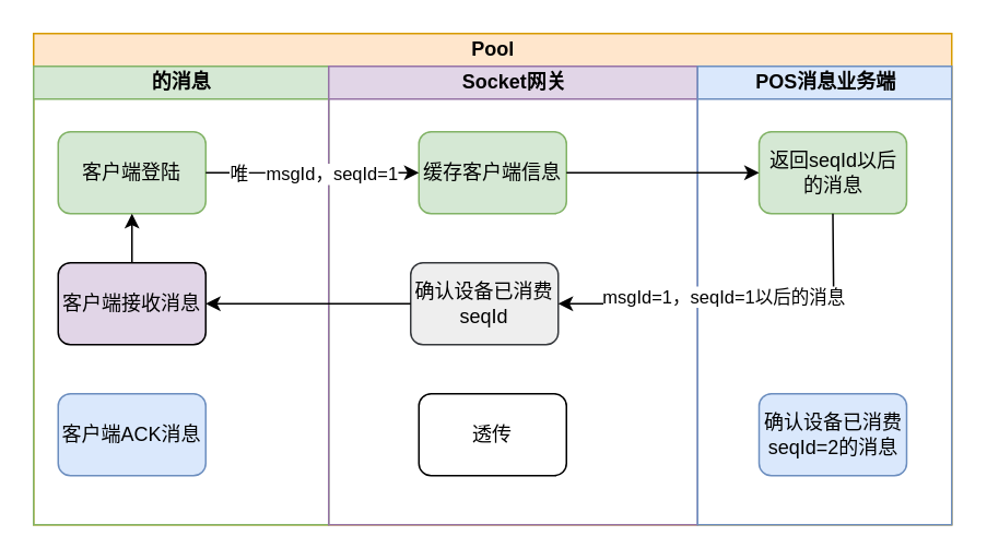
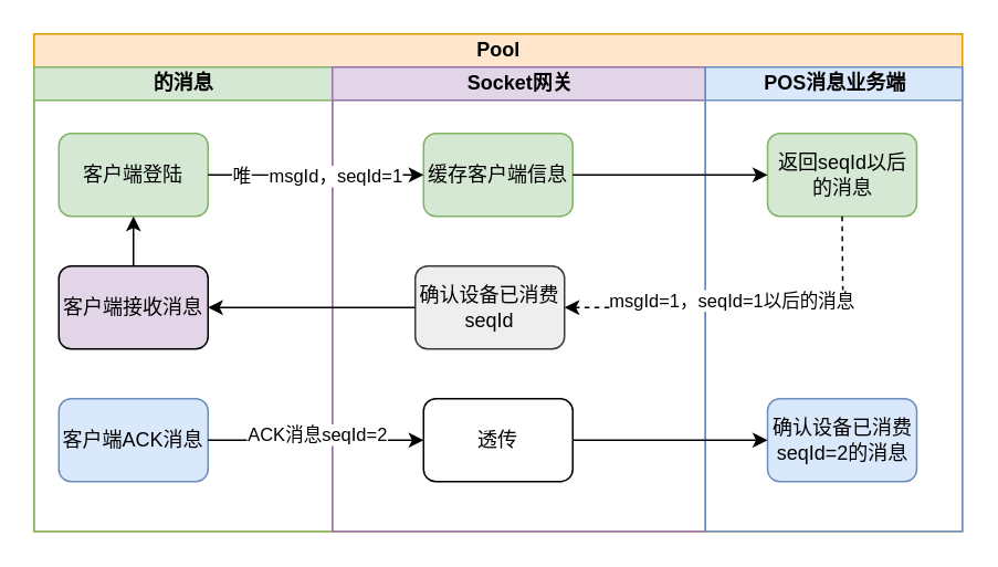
  <mxCell id="0" />
  <mxCell id="1" parent="0" />
  <mxCell id="2" value="Pool" style="swimlane;html=1;childLayout=stackLayout;resizeParent=1;resizeParentMax=0;startSize=20;fillColor=#ffe6cc;strokeColor=#d79b00;" vertex="1" parent="1"><mxGeometry x="20" y="20" width="560" height="300" as="geometry" /></mxCell>
  <mxCell id="3" value="的消息" style="swimlane;html=1;startSize=20;fillColor=#d5e8d4;strokeColor=#82b366;" vertex="1" parent="2"><mxGeometry y="20" width="180" height="280" as="geometry" /></mxCell>
  <mxCell id="4" value="客户端登陆" style="rounded=1;whiteSpace=wrap;html=1;fillColor=#d5e8d4;strokeColor=#82b366;" vertex="1" parent="3"><mxGeometry x="15" y="40" width="90" height="50" as="geometry" /></mxCell>
  <mxCell id="5" style="edgeStyle=orthogonalEdgeStyle;rounded=0;orthogonalLoop=1;jettySize=auto;html=1;" edge="1" parent="3" source="6" target="4"><mxGeometry relative="1" as="geometry" /></mxCell>
  <mxCell id="6" value="客户端接收消息" style="rounded=1;whiteSpace=wrap;html=1;fillColor=#e1d5e7;" vertex="1" parent="3"><mxGeometry x="15" y="120" width="90" height="50" as="geometry" /></mxCell>
  <mxCell id="7" value="客户端ACK消息" style="rounded=1;whiteSpace=wrap;html=1;fillColor=#dae8fc;strokeColor=#6c8ebf;" vertex="1" parent="3"><mxGeometry x="15" y="200" width="90" height="50" as="geometry" /></mxCell>
  <mxCell id="8" value="Socket网关" style="swimlane;html=1;startSize=20;fillColor=#e1d5e7;strokeColor=#9673a6;" vertex="1" parent="2"><mxGeometry x="180" y="20" width="225" height="280" as="geometry" /></mxCell>
  <mxCell id="9" value="缓存客户端信息" style="rounded=1;whiteSpace=wrap;html=1;fillColor=#d5e8d4;strokeColor=#82b366;" vertex="1" parent="8"><mxGeometry x="55" y="40" width="90" height="50" as="geometry" /></mxCell>
  <mxCell id="10" value="确认设备已消费seqId" style="rounded=1;whiteSpace=wrap;html=1;fillColor=#eeeeee;strokeColor=#36393d;" vertex="1" parent="8"><mxGeometry x="50" y="120" width="90" height="50" as="geometry" /></mxCell>
  <mxCell id="11" value="透传" style="rounded=1;whiteSpace=wrap;html=1;" vertex="1" parent="8"><mxGeometry x="55" y="200" width="90" height="50" as="geometry" /></mxCell>
  <mxCell id="12" value="POS消息业务端" style="swimlane;html=1;startSize=20;fillColor=#dae8fc;strokeColor=#6c8ebf;" vertex="1" parent="2"><mxGeometry x="405" y="20" width="155" height="280" as="geometry"><mxRectangle x="240" y="20" width="30" height="460" as="alternateBounds" /></mxGeometry></mxCell>
  <mxCell id="13" value="返回seqId以后的消息" style="rounded=1;whiteSpace=wrap;html=1;fillColor=#d5e8d4;strokeColor=#82b366;" vertex="1" parent="12"><mxGeometry x="37.5" y="40" width="90" height="50" as="geometry" /></mxCell>
  <mxCell id="14" value="确认设备已消费seqId=2的消息" style="rounded=1;whiteSpace=wrap;html=1;fillColor=#dae8fc;strokeColor=#6c8ebf;" vertex="1" parent="12"><mxGeometry x="37.5" y="200" width="90" height="50" as="geometry" /></mxCell>
  <mxCell id="15" style="edgeStyle=orthogonalEdgeStyle;rounded=0;orthogonalLoop=1;jettySize=auto;html=1;exitX=1;exitY=0.5;exitDx=0;exitDy=0;entryX=0;entryY=0.5;entryDx=0;entryDy=0;" edge="1" parent="2" source="4" target="9"><mxGeometry relative="1" as="geometry" /></mxCell>
  <mxCell id="16" value="唯一msgId，seqId=1" style="edgeLabel;html=1;align=center;verticalAlign=middle;resizable=0;points=[];" vertex="1" connectable="0" parent="15"><mxGeometry x="-0.369" y="-2" relative="1" as="geometry"><mxPoint x="24" y="-2" as="offset" /></mxGeometry></mxCell>
  <mxCell id="17" style="edgeStyle=orthogonalEdgeStyle;rounded=0;orthogonalLoop=1;jettySize=auto;html=1;exitX=1;exitY=0.5;exitDx=0;exitDy=0;entryX=0;entryY=0.5;entryDx=0;entryDy=0;" edge="1" parent="2" source="9" target="13"><mxGeometry relative="1" as="geometry" /></mxCell>
  <mxCell id="18" value="" style="endArrow=classic;html=1;exitX=0;exitY=0.5;exitDx=0;exitDy=0;entryX=1;entryY=0.5;entryDx=0;entryDy=0;" edge="1" parent="2" source="10" target="6"><mxGeometry width="50" height="50" relative="1" as="geometry"><mxPoint x="-80" y="250" as="sourcePoint" /><mxPoint x="-30" y="200" as="targetPoint" /></mxGeometry></mxCell>
- <mxCell id="22" value="" style="endArrow=classic;html=1;exitX=0.5;exitY=1;exitDx=0;exitDy=0;entryX=1;entryY=0.5;entryDx=0;entryDy=0;" edge="1" parent="2" source="13" target="10"><mxGeometry width="50" height="50" relative="1" as="geometry"><mxPoint x="407.5" y="220" as="sourcePoint" /><mxPoint x="487.5" y="140" as="targetPoint" /><Array as="points"><mxPoint x="488" y="165" /></Array></mxGeometry></mxCell>
+ <mxCell id="19" value="" style="endArrow=classic;html=1;entryX=0;entryY=0.5;entryDx=0;entryDy=0;exitX=1;exitY=0.5;exitDx=0;exitDy=0;" edge="1" parent="2" source="7" target="11"><mxGeometry width="50" height="50" relative="1" as="geometry"><mxPoint x="-90" y="340" as="sourcePoint" /><mxPoint x="-40" y="290" as="targetPoint" /></mxGeometry></mxCell>
+ <mxCell id="20" value="ACK消息seqId=2" style="edgeLabel;html=1;align=center;verticalAlign=middle;resizable=0;points=[];" vertex="1" connectable="0" parent="19"><mxGeometry x="-0.378" y="4" relative="1" as="geometry"><mxPoint x="25" as="offset" /></mxGeometry></mxCell>
+ <mxCell id="21" value="" style="endArrow=classic;html=1;entryX=0;entryY=0.5;entryDx=0;entryDy=0;exitX=1;exitY=0.5;exitDx=0;exitDy=0;" edge="1" parent="2" source="11" target="14"><mxGeometry width="50" height="50" relative="1" as="geometry"><mxPoint x="-80" y="330" as="sourcePoint" /><mxPoint x="-30" y="280" as="targetPoint" /></mxGeometry></mxCell>
+ <mxCell id="22" value="" style="endArrow=classic;html=1;exitX=0.5;exitY=1;exitDx=0;exitDy=0;entryX=1;entryY=0.5;entryDx=0;entryDy=0;dashed=1;" edge="1" parent="2" source="13" target="10"><mxGeometry width="50" height="50" relative="1" as="geometry"><mxPoint x="407.5" y="220" as="sourcePoint" /><mxPoint x="487.5" y="140" as="targetPoint" /><Array as="points"><mxPoint x="488" y="165" /></Array></mxGeometry></mxCell>
  <mxCell id="23" value="msgId=1，seqId=1以后的消息" style="edgeLabel;html=1;align=center;verticalAlign=middle;resizable=0;points=[];" vertex="1" connectable="0" parent="22"><mxGeometry x="0.408" y="-1" relative="1" as="geometry"><mxPoint x="34" y="-4" as="offset" /></mxGeometry></mxCell>
